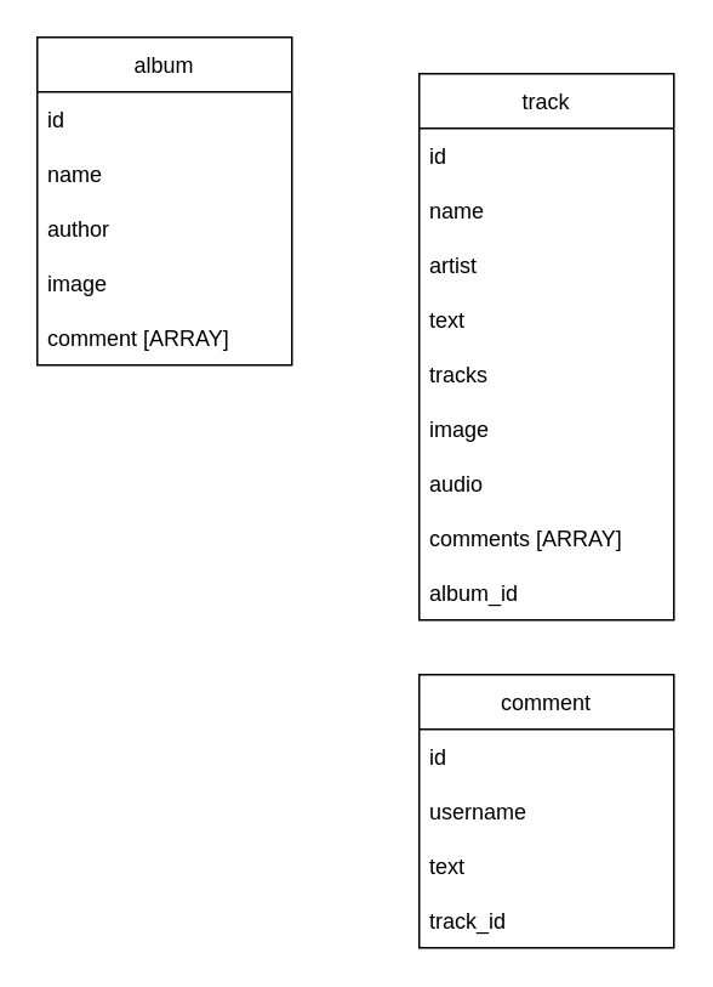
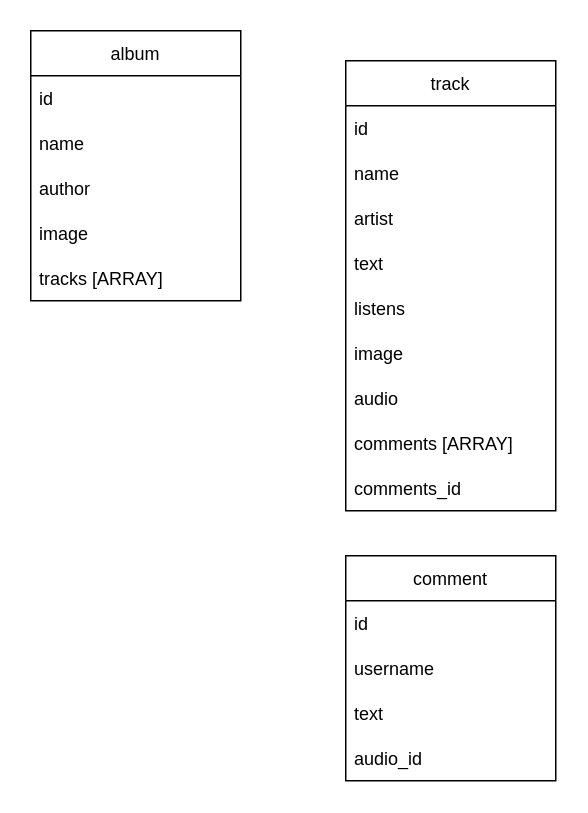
  <mxCell id="0" />
  <mxCell id="1" parent="0" />
  <mxCell id="2" value="track" style="swimlane;fontStyle=0;childLayout=stackLayout;horizontal=1;startSize=30;horizontalStack=0;resizeParent=1;resizeParentMax=0;resizeLast=0;collapsible=1;marginBottom=0;" vertex="1" parent="1"><mxGeometry x="230" y="40" width="140" height="300" as="geometry" /></mxCell>
  <mxCell id="3" value="id" style="text;strokeColor=none;fillColor=none;align=left;verticalAlign=middle;spacingLeft=4;spacingRight=4;overflow=hidden;points=[[0,0.5],[1,0.5]];portConstraint=eastwest;rotatable=0;" vertex="1" parent="2"><mxGeometry y="30" width="140" height="30" as="geometry" /></mxCell>
  <mxCell id="4" value="name" style="text;strokeColor=none;fillColor=none;align=left;verticalAlign=middle;spacingLeft=4;spacingRight=4;overflow=hidden;points=[[0,0.5],[1,0.5]];portConstraint=eastwest;rotatable=0;" vertex="1" parent="2"><mxGeometry y="60" width="140" height="30" as="geometry" /></mxCell>
  <mxCell id="5" value="artist" style="text;strokeColor=none;fillColor=none;align=left;verticalAlign=middle;spacingLeft=4;spacingRight=4;overflow=hidden;points=[[0,0.5],[1,0.5]];portConstraint=eastwest;rotatable=0;" vertex="1" parent="2"><mxGeometry y="90" width="140" height="30" as="geometry" /></mxCell>
  <mxCell id="6" value="text" style="text;strokeColor=none;fillColor=none;align=left;verticalAlign=middle;spacingLeft=4;spacingRight=4;overflow=hidden;points=[[0,0.5],[1,0.5]];portConstraint=eastwest;rotatable=0;" vertex="1" parent="2"><mxGeometry y="120" width="140" height="30" as="geometry" /></mxCell>
- <mxCell id="7" value="tracks" style="text;strokeColor=none;fillColor=none;align=left;verticalAlign=middle;spacingLeft=4;spacingRight=4;overflow=hidden;points=[[0,0.5],[1,0.5]];portConstraint=eastwest;rotatable=0;" vertex="1" parent="2"><mxGeometry y="150" width="140" height="30" as="geometry" /></mxCell>
+ <mxCell id="7" value="listens" style="text;strokeColor=none;fillColor=none;align=left;verticalAlign=middle;spacingLeft=4;spacingRight=4;overflow=hidden;points=[[0,0.5],[1,0.5]];portConstraint=eastwest;rotatable=0;" vertex="1" parent="2"><mxGeometry y="150" width="140" height="30" as="geometry" /></mxCell>
  <mxCell id="8" value="image" style="text;strokeColor=none;fillColor=none;align=left;verticalAlign=middle;spacingLeft=4;spacingRight=4;overflow=hidden;points=[[0,0.5],[1,0.5]];portConstraint=eastwest;rotatable=0;" vertex="1" parent="2"><mxGeometry y="180" width="140" height="30" as="geometry" /></mxCell>
  <mxCell id="9" value="audio" style="text;strokeColor=none;fillColor=none;align=left;verticalAlign=middle;spacingLeft=4;spacingRight=4;overflow=hidden;points=[[0,0.5],[1,0.5]];portConstraint=eastwest;rotatable=0;" vertex="1" parent="2"><mxGeometry y="210" width="140" height="30" as="geometry" /></mxCell>
  <mxCell id="10" value="comments [ARRAY]" style="text;strokeColor=none;fillColor=none;align=left;verticalAlign=middle;spacingLeft=4;spacingRight=4;overflow=hidden;points=[[0,0.5],[1,0.5]];portConstraint=eastwest;rotatable=0;" vertex="1" parent="2"><mxGeometry y="240" width="140" height="30" as="geometry" /></mxCell>
- <mxCell id="11" value="album_id" style="text;strokeColor=none;fillColor=none;align=left;verticalAlign=middle;spacingLeft=4;spacingRight=4;overflow=hidden;points=[[0,0.5],[1,0.5]];portConstraint=eastwest;rotatable=0;" vertex="1" parent="2"><mxGeometry y="270" width="140" height="30" as="geometry" /></mxCell>
+ <mxCell id="11" value="comments_id" style="text;strokeColor=none;fillColor=none;align=left;verticalAlign=middle;spacingLeft=4;spacingRight=4;overflow=hidden;points=[[0,0.5],[1,0.5]];portConstraint=eastwest;rotatable=0;" vertex="1" parent="2"><mxGeometry y="270" width="140" height="30" as="geometry" /></mxCell>
  <mxCell id="12" value="album" style="swimlane;fontStyle=0;childLayout=stackLayout;horizontal=1;startSize=30;horizontalStack=0;resizeParent=1;resizeParentMax=0;resizeLast=0;collapsible=1;marginBottom=0;" vertex="1" parent="1"><mxGeometry x="20" y="20" width="140" height="180" as="geometry" /></mxCell>
  <mxCell id="13" value="id" style="text;strokeColor=none;fillColor=none;align=left;verticalAlign=middle;spacingLeft=4;spacingRight=4;overflow=hidden;points=[[0,0.5],[1,0.5]];portConstraint=eastwest;rotatable=0;" vertex="1" parent="12"><mxGeometry y="30" width="140" height="30" as="geometry" /></mxCell>
  <mxCell id="14" value="name" style="text;strokeColor=none;fillColor=none;align=left;verticalAlign=middle;spacingLeft=4;spacingRight=4;overflow=hidden;points=[[0,0.5],[1,0.5]];portConstraint=eastwest;rotatable=0;" vertex="1" parent="12"><mxGeometry y="60" width="140" height="30" as="geometry" /></mxCell>
  <mxCell id="15" value="author" style="text;strokeColor=none;fillColor=none;align=left;verticalAlign=middle;spacingLeft=4;spacingRight=4;overflow=hidden;points=[[0,0.5],[1,0.5]];portConstraint=eastwest;rotatable=0;" vertex="1" parent="12"><mxGeometry y="90" width="140" height="30" as="geometry" /></mxCell>
  <mxCell id="16" value="image" style="text;strokeColor=none;fillColor=none;align=left;verticalAlign=middle;spacingLeft=4;spacingRight=4;overflow=hidden;points=[[0,0.5],[1,0.5]];portConstraint=eastwest;rotatable=0;" vertex="1" parent="12"><mxGeometry y="120" width="140" height="30" as="geometry" /></mxCell>
- <mxCell id="17" value="comment [ARRAY]" style="text;strokeColor=none;fillColor=none;align=left;verticalAlign=middle;spacingLeft=4;spacingRight=4;overflow=hidden;points=[[0,0.5],[1,0.5]];portConstraint=eastwest;rotatable=0;" vertex="1" parent="12"><mxGeometry y="150" width="140" height="30" as="geometry" /></mxCell>
+ <mxCell id="17" value="tracks [ARRAY]" style="text;strokeColor=none;fillColor=none;align=left;verticalAlign=middle;spacingLeft=4;spacingRight=4;overflow=hidden;points=[[0,0.5],[1,0.5]];portConstraint=eastwest;rotatable=0;" vertex="1" parent="12"><mxGeometry y="150" width="140" height="30" as="geometry" /></mxCell>
  <mxCell id="18" value="comment" style="swimlane;fontStyle=0;childLayout=stackLayout;horizontal=1;startSize=30;horizontalStack=0;resizeParent=1;resizeParentMax=0;resizeLast=0;collapsible=1;marginBottom=0;" vertex="1" parent="1"><mxGeometry x="230" y="370" width="140" height="150" as="geometry" /></mxCell>
  <mxCell id="19" value="id" style="text;strokeColor=none;fillColor=none;align=left;verticalAlign=middle;spacingLeft=4;spacingRight=4;overflow=hidden;points=[[0,0.5],[1,0.5]];portConstraint=eastwest;rotatable=0;" vertex="1" parent="18"><mxGeometry y="30" width="140" height="30" as="geometry" /></mxCell>
  <mxCell id="20" value="username" style="text;strokeColor=none;fillColor=none;align=left;verticalAlign=middle;spacingLeft=4;spacingRight=4;overflow=hidden;points=[[0,0.5],[1,0.5]];portConstraint=eastwest;rotatable=0;" vertex="1" parent="18"><mxGeometry y="60" width="140" height="30" as="geometry" /></mxCell>
  <mxCell id="21" value="text" style="text;strokeColor=none;fillColor=none;align=left;verticalAlign=middle;spacingLeft=4;spacingRight=4;overflow=hidden;points=[[0,0.5],[1,0.5]];portConstraint=eastwest;rotatable=0;" vertex="1" parent="18"><mxGeometry y="90" width="140" height="30" as="geometry" /></mxCell>
- <mxCell id="22" value="track_id" style="text;strokeColor=none;fillColor=none;align=left;verticalAlign=middle;spacingLeft=4;spacingRight=4;overflow=hidden;points=[[0,0.5],[1,0.5]];portConstraint=eastwest;rotatable=0;" vertex="1" parent="18"><mxGeometry y="120" width="140" height="30" as="geometry" /></mxCell>
+ <mxCell id="22" value="audio_id" style="text;strokeColor=none;fillColor=none;align=left;verticalAlign=middle;spacingLeft=4;spacingRight=4;overflow=hidden;points=[[0,0.5],[1,0.5]];portConstraint=eastwest;rotatable=0;" vertex="1" parent="18"><mxGeometry y="120" width="140" height="30" as="geometry" /></mxCell>
